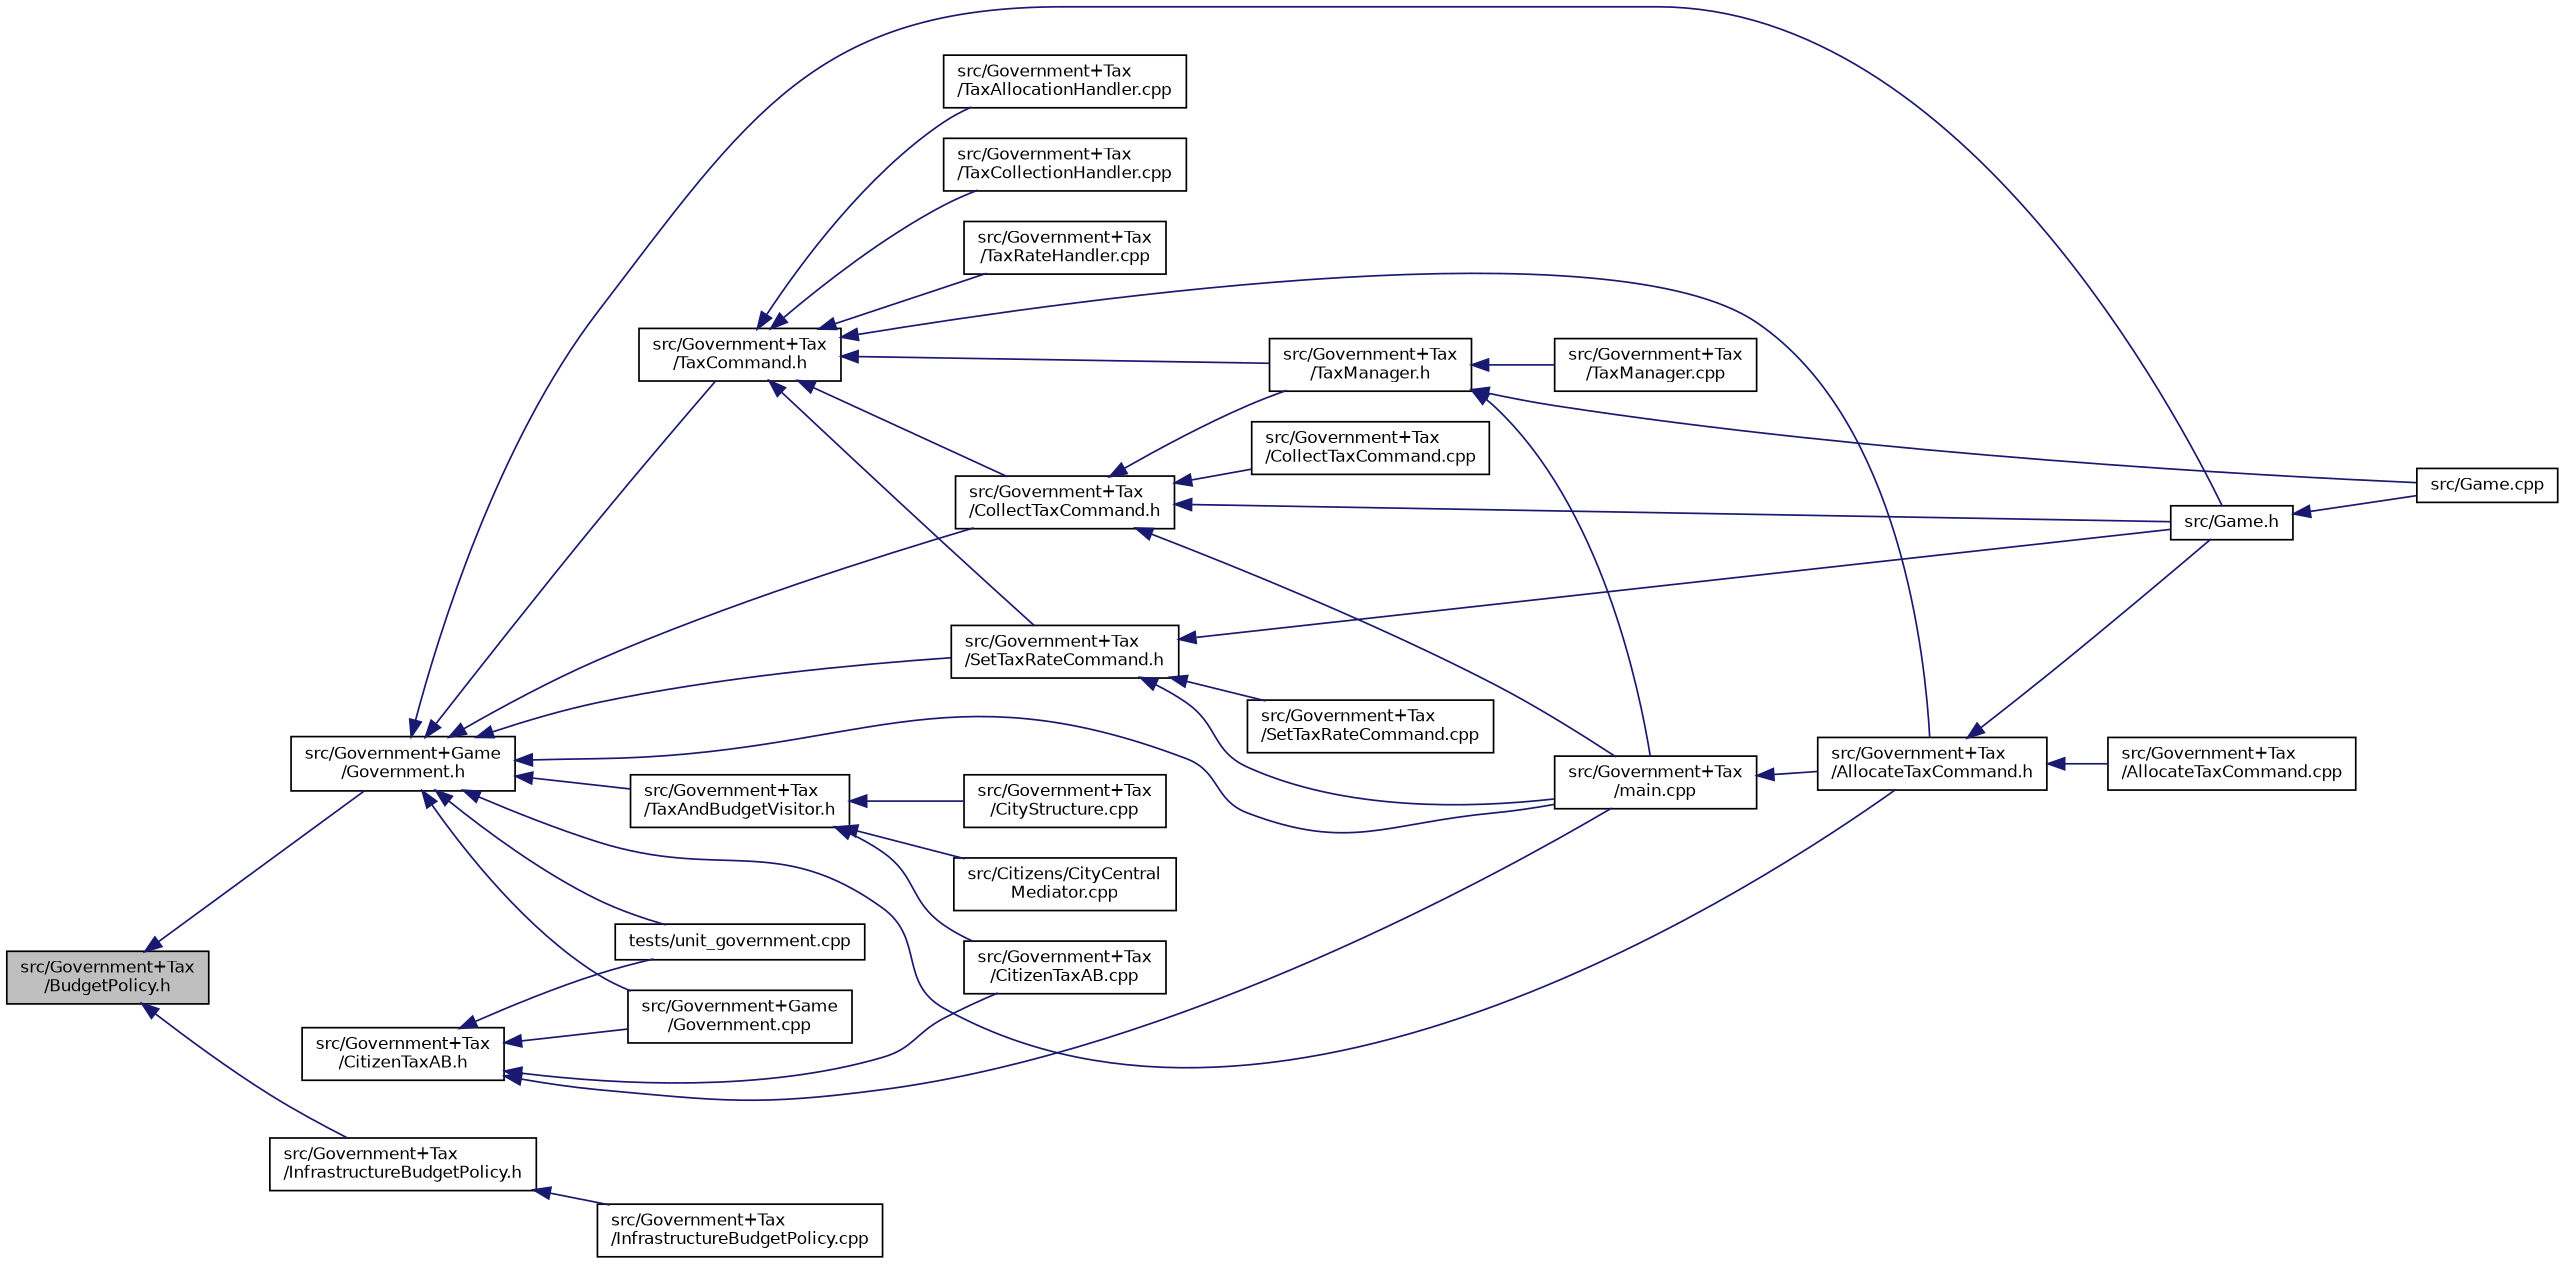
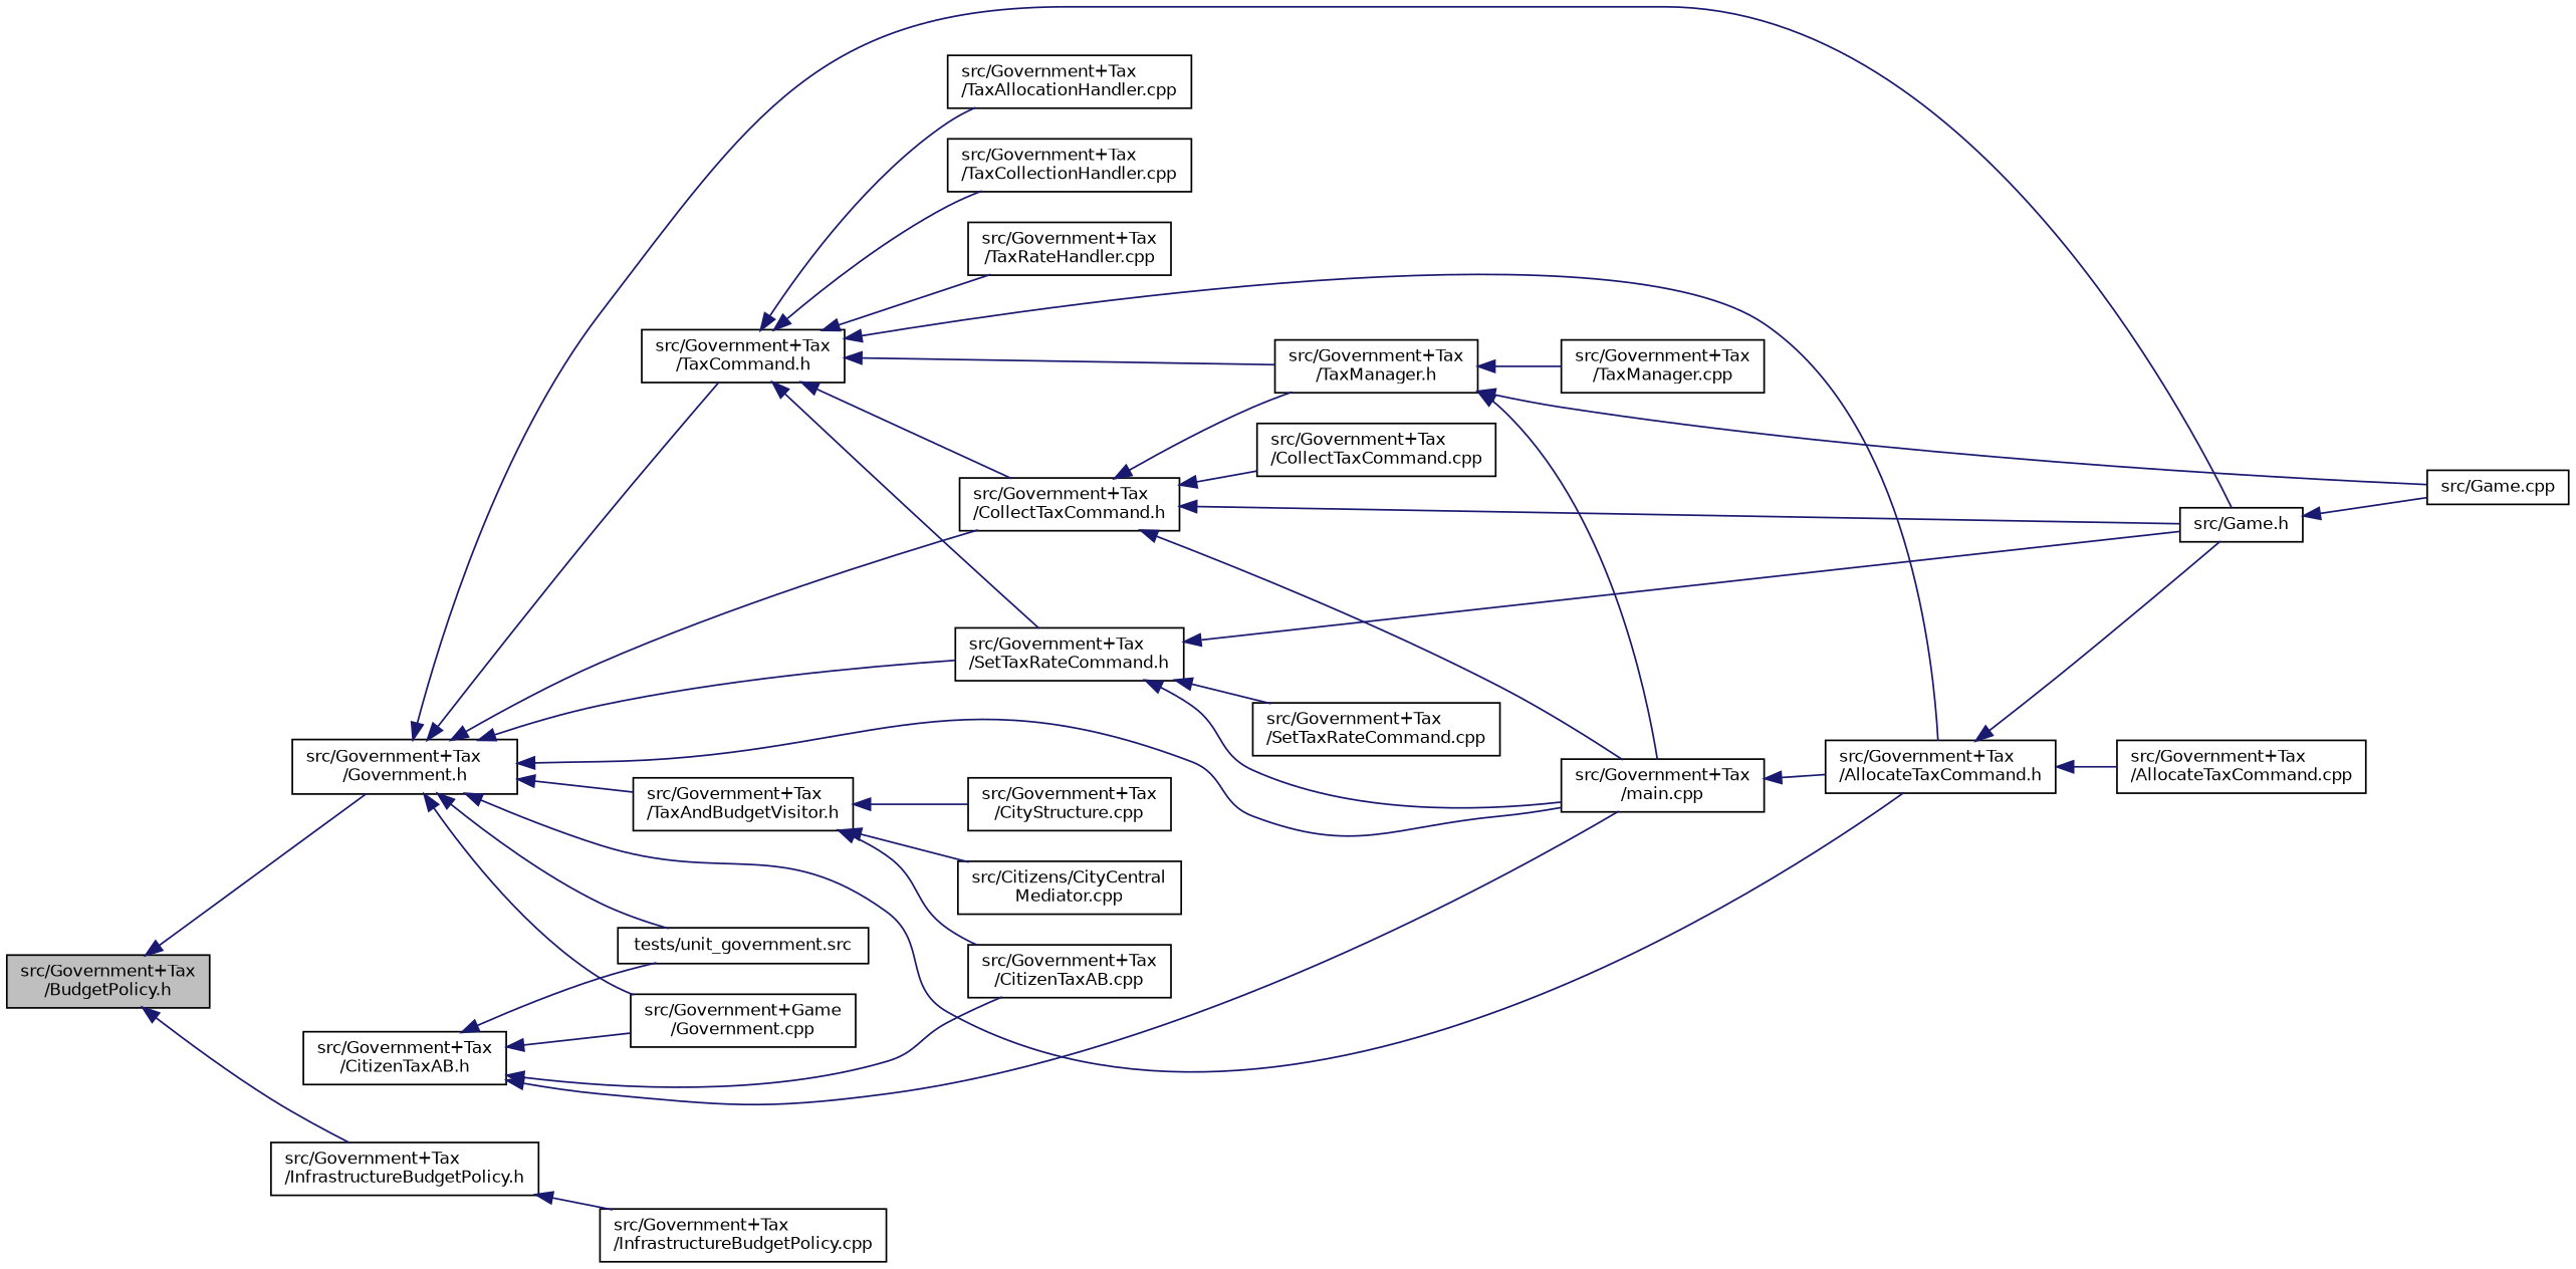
  digraph {
    rankdir=LR
    node [color=black fillcolor=white fontname=Helvetica fontsize=10 shape=record style=filled]
    edge [color=midnightblue dir=back fontname=Helvetica fontsize=10 labelfontname=Helvetica labelfontsize=10 style=solid]
    n1 [fillcolor=grey75 fontcolor=black height=0.2 label="src/Government+Tax\l/BudgetPolicy.h" width=0.4]
-   n2 [height=0.2 label="src/Government+Game\l/Government.h" width=0.4]
+   n2 [height=0.2 label="src/Government+Tax\l/Government.h" width=0.4]
    n3 [height=0.2 label="src/Government+Tax\l/InfrastructureBudgetPolicy.h" width=0.4]
    n4 [height=0.2 label="src/Game.h" width=0.4]
    n5 [height=0.2 label="src/Government+Tax\l/AllocateTaxCommand.h" width=0.4]
    n6 [height=0.2 label="src/Government+Tax\l/main.cpp" width=0.4]
    n7 [height=0.2 label="src/Government+Tax\l/CollectTaxCommand.h" width=0.4]
    n8 [height=0.2 label="src/Government+Game\l/Government.cpp" width=0.4]
    n9 [height=0.2 label="src/Government+Tax\l/SetTaxRateCommand.h" width=0.4]
    n10 [height=0.2 label="src/Government+Tax\l/TaxAndBudgetVisitor.h" width=0.4]
-   n11 [height=0.2 label="tests/unit_government.cpp" width=0.4]
+   n11 [height=0.2 label="tests/unit_government.src" width=0.4]
    n12 [height=0.2 label="src/Government+Tax\l/TaxCommand.h" width=0.4]
    n13 [height=0.2 label="src/Government+Tax\l/InfrastructureBudgetPolicy.cpp" width=0.4]
    n14 [height=0.2 label="src/Game.cpp" width=0.4]
    n15 [height=0.2 label="src/Government+Tax\l/AllocateTaxCommand.cpp" width=0.4]
    n16 [height=0.2 label="src/Government+Tax\l/CollectTaxCommand.cpp" width=0.4]
    n17 [height=0.2 label="src/Government+Tax\l/TaxManager.h" width=0.4]
    n18 [height=0.2 label="src/Government+Tax\l/SetTaxRateCommand.cpp" width=0.4]
    n19 [height=0.2 label="src/Citizens/CityCentral\lMediator.cpp" width=0.4]
    n20 [height=0.2 label="src/Government+Tax\l/CityStructure.cpp" width=0.4]
    n21 [height=0.2 label="src/Government+Tax\l/CitizenTaxAB.cpp" width=0.4]
    n22 [height=0.2 label="src/Government+Tax\l/TaxAllocationHandler.cpp" width=0.4]
    n23 [height=0.2 label="src/Government+Tax\l/TaxCollectionHandler.cpp" width=0.4]
    n24 [height=0.2 label="src/Government+Tax\l/TaxRateHandler.cpp" width=0.4]
    n25 [height=0.2 label="src/Government+Tax\l/TaxManager.cpp" width=0.4]
    n26 [height=0.2 label="src/Government+Tax\l/CitizenTaxAB.h" width=0.4]
    n1 -> n2
    n1 -> n3
    n2 -> n4
    n2 -> n5
    n2 -> n6
    n2 -> n7
    n2 -> n8
    n2 -> n9
    n2 -> n10
    n2 -> n11
    n2 -> n12
    n3 -> n13
    n4 -> n14
    n5 -> n4
    n5 -> n15
    n6 -> n5
    n7 -> n4
    n7 -> n6
    n7 -> n16
    n7 -> n17
    n9 -> n4
    n9 -> n6
    n9 -> n18
    n10 -> n19
    n10 -> n20
    n10 -> n21
    n12 -> n5
    n12 -> n7
    n12 -> n9
    n12 -> n17
    n12 -> n22
    n12 -> n23
    n12 -> n24
    n17 -> n6
    n17 -> n14
    n17 -> n25
    n26 -> n6
    n26 -> n8
    n26 -> n11
    n26 -> n21
  }
